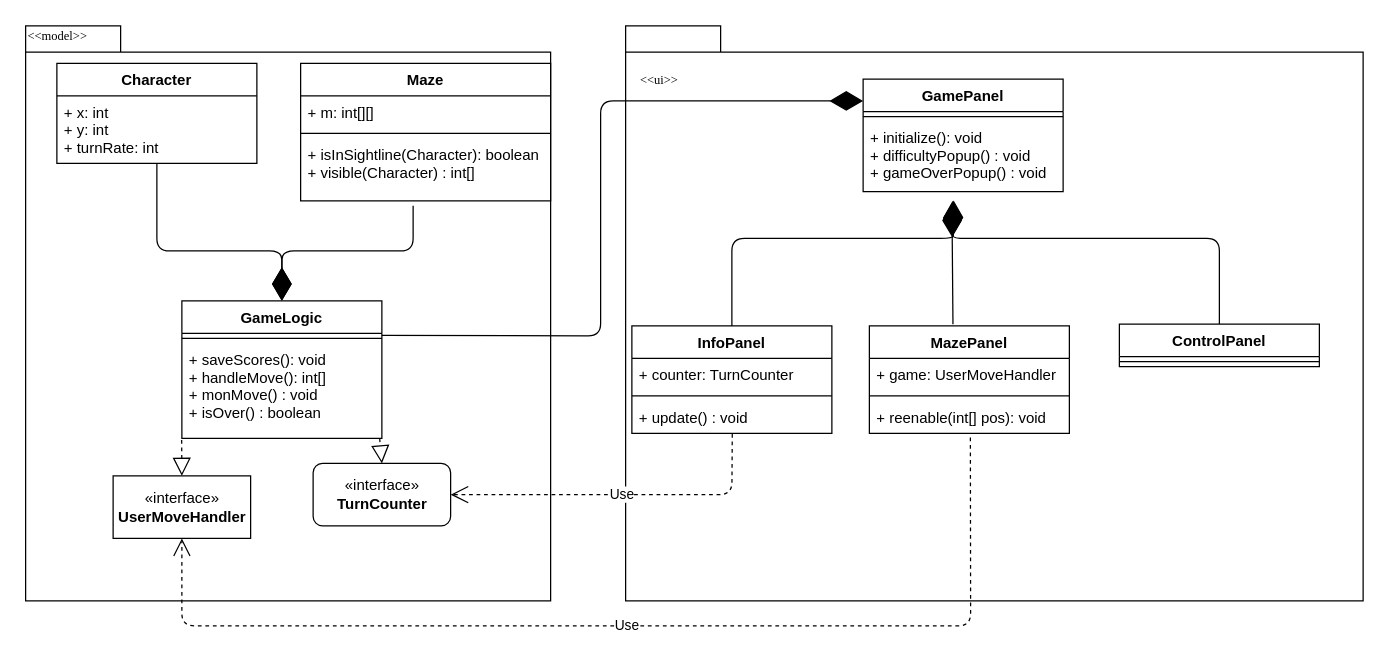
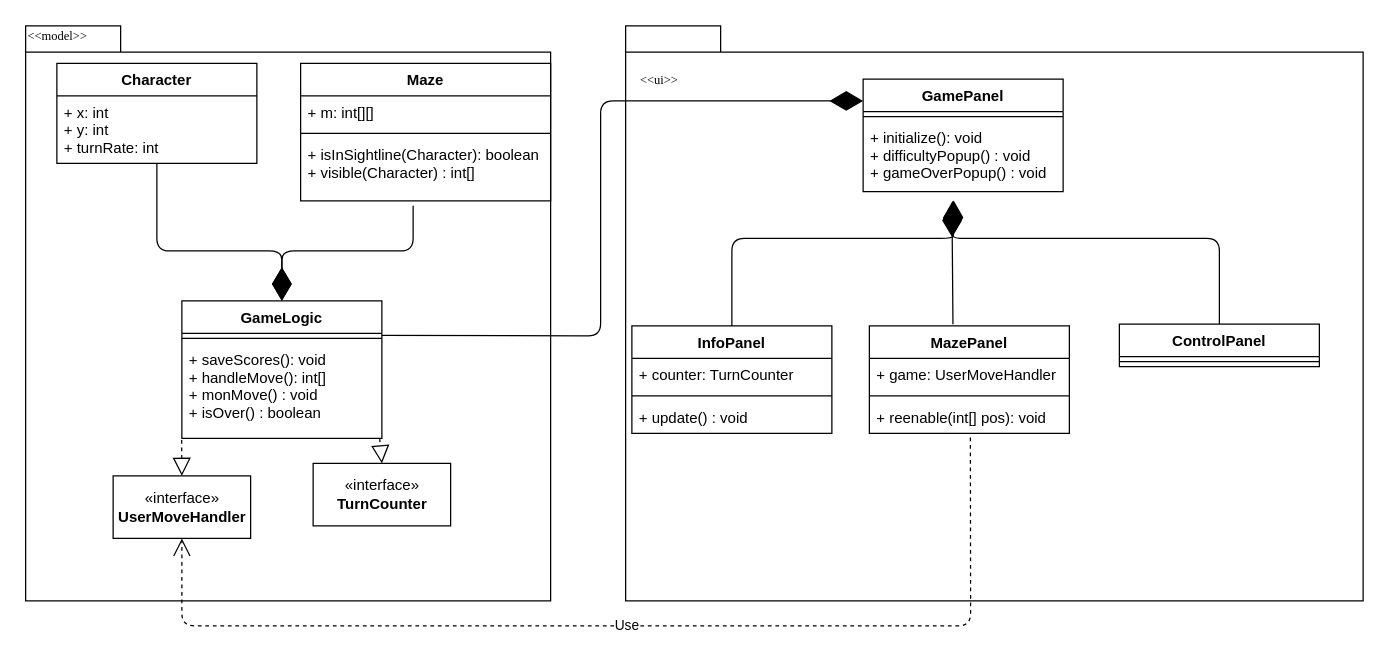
  <mxCell id="0" />
  <mxCell id="1" parent="0" />
  <mxCell id="2" value="" style="shape=folder;fontStyle=1;spacingTop=10;tabWidth=76;tabHeight=21;tabPosition=left;html=1;rounded=0;shadow=0;comic=0;labelBackgroundColor=none;strokeWidth=1;fillColor=none;fontFamily=Verdana;fontSize=10;align=center;" parent="1" vertex="1"><mxGeometry x="20" y="20" width="420" height="460" as="geometry" /></mxCell>
  <mxCell id="3" value="&amp;lt;&amp;lt;model&amp;gt;&amp;gt;" style="text;html=1;align=left;verticalAlign=top;spacingTop=-4;fontSize=10;fontFamily=Verdana" parent="1" vertex="1"><mxGeometry x="20" y="20" width="130" height="20" as="geometry" /></mxCell>
  <mxCell id="4" value="GameLogic" style="swimlane;fontStyle=1;align=center;verticalAlign=top;childLayout=stackLayout;horizontal=1;startSize=26;horizontalStack=0;resizeParent=1;resizeParentMax=0;resizeLast=0;collapsible=1;marginBottom=0;" vertex="1" parent="1"><mxGeometry x="145" y="240" width="160" height="110" as="geometry" /></mxCell>
  <mxCell id="5" value="" style="line;strokeWidth=1;fillColor=none;align=left;verticalAlign=middle;spacingTop=-1;spacingLeft=3;spacingRight=3;rotatable=0;labelPosition=right;points=[];portConstraint=eastwest;" vertex="1" parent="4"><mxGeometry y="26" width="160" height="8" as="geometry" /></mxCell>
  <mxCell id="6" value="+ saveScores(): void&#10;+ handleMove(): int[]&#10;+ monMove() : void&#10;+ isOver() : boolean" style="text;strokeColor=none;fillColor=none;align=left;verticalAlign=top;spacingLeft=4;spacingRight=4;overflow=hidden;rotatable=0;points=[[0,0.5],[1,0.5]];portConstraint=eastwest;" vertex="1" parent="4"><mxGeometry y="34" width="160" height="76" as="geometry" /></mxCell>
  <mxCell id="7" value="Character" style="swimlane;fontStyle=1;align=center;verticalAlign=top;childLayout=stackLayout;horizontal=1;startSize=26;horizontalStack=0;resizeParent=1;resizeParentMax=0;resizeLast=0;collapsible=1;marginBottom=0;" vertex="1" parent="1"><mxGeometry x="45" y="50" width="160" height="80" as="geometry" /></mxCell>
  <mxCell id="8" value="+ x: int&#10;+ y: int&#10;+ turnRate: int" style="text;strokeColor=none;fillColor=none;align=left;verticalAlign=top;spacingLeft=4;spacingRight=4;overflow=hidden;rotatable=0;points=[[0,0.5],[1,0.5]];portConstraint=eastwest;" vertex="1" parent="7"><mxGeometry y="26" width="160" height="54" as="geometry" /></mxCell>
  <mxCell id="9" value="" style="line;strokeWidth=1;fillColor=none;align=left;verticalAlign=middle;spacingTop=-1;spacingLeft=3;spacingRight=3;rotatable=0;labelPosition=right;points=[];portConstraint=eastwest;" vertex="1" parent="7"><mxGeometry y="80" width="160" as="geometry" /></mxCell>
  <mxCell id="10" value="Maze" style="swimlane;fontStyle=1;align=center;verticalAlign=top;childLayout=stackLayout;horizontal=1;startSize=26;horizontalStack=0;resizeParent=1;resizeParentMax=0;resizeLast=0;collapsible=1;marginBottom=0;" vertex="1" parent="1"><mxGeometry x="240" y="50" width="200" height="110" as="geometry" /></mxCell>
  <mxCell id="11" value="+ m: int[][]" style="text;strokeColor=none;fillColor=none;align=left;verticalAlign=top;spacingLeft=4;spacingRight=4;overflow=hidden;rotatable=0;points=[[0,0.5],[1,0.5]];portConstraint=eastwest;" vertex="1" parent="10"><mxGeometry y="26" width="200" height="26" as="geometry" /></mxCell>
  <mxCell id="12" value="" style="line;strokeWidth=1;fillColor=none;align=left;verticalAlign=middle;spacingTop=-1;spacingLeft=3;spacingRight=3;rotatable=0;labelPosition=right;points=[];portConstraint=eastwest;" vertex="1" parent="10"><mxGeometry y="52" width="200" height="8" as="geometry" /></mxCell>
  <mxCell id="13" value="+ isInSightline(Character): boolean&#10;+ visible(Character) : int[]" style="text;strokeColor=none;fillColor=none;align=left;verticalAlign=top;spacingLeft=4;spacingRight=4;overflow=hidden;rotatable=0;points=[[0,0.5],[1,0.5]];portConstraint=eastwest;" vertex="1" parent="10"><mxGeometry y="60" width="200" height="50" as="geometry" /></mxCell>
- <mxCell id="14" value="«interface»&lt;br&gt;&lt;b&gt;TurnCounter&lt;/b&gt;" style="html=1;rounded=1;" vertex="1" parent="1"><mxGeometry x="250" y="370" width="110" height="50" as="geometry" /></mxCell>
+ <mxCell id="14" value="«interface»&lt;br&gt;&lt;b&gt;TurnCounter&lt;/b&gt;" style="html=1;" vertex="1" parent="1"><mxGeometry x="250" y="370" width="110" height="50" as="geometry" /></mxCell>
  <mxCell id="15" value="«interface»&lt;br&gt;&lt;b&gt;UserMoveHandler&lt;/b&gt;" style="html=1;" vertex="1" parent="1"><mxGeometry x="90" y="380" width="110" height="50" as="geometry" /></mxCell>
  <mxCell id="16" value="" style="endArrow=block;dashed=1;endFill=0;endSize=12;html=1;exitX=-0.001;exitY=1.016;exitDx=0;exitDy=0;entryX=0.5;entryY=0;entryDx=0;entryDy=0;exitPerimeter=0;" edge="1" parent="1" source="6" target="15"><mxGeometry width="160" relative="1" as="geometry"><mxPoint x="15" y="560" as="sourcePoint" /><mxPoint x="175" y="560" as="targetPoint" /></mxGeometry></mxCell>
  <mxCell id="17" value="" style="endArrow=block;dashed=1;endFill=0;endSize=12;html=1;exitX=0.989;exitY=1;exitDx=0;exitDy=0;entryX=0.5;entryY=0;entryDx=0;entryDy=0;exitPerimeter=0;" edge="1" parent="1" source="6" target="14"><mxGeometry width="160" relative="1" as="geometry"><mxPoint x="15" y="560" as="sourcePoint" /><mxPoint x="175" y="560" as="targetPoint" /></mxGeometry></mxCell>
  <mxCell id="18" value="" style="endArrow=diamondThin;endFill=1;endSize=24;html=1;entryX=0.5;entryY=0;entryDx=0;entryDy=0;exitX=0.5;exitY=1;exitDx=0;exitDy=0;" edge="1" parent="1" source="7" target="4"><mxGeometry width="160" relative="1" as="geometry"><mxPoint x="80" y="290" as="sourcePoint" /><mxPoint x="80" y="210" as="targetPoint" /><Array as="points"><mxPoint x="125" y="200" /><mxPoint x="225" y="200" /></Array></mxGeometry></mxCell>
  <mxCell id="19" value="" style="endArrow=diamondThin;endFill=1;endSize=24;html=1;exitX=0.45;exitY=1.077;exitDx=0;exitDy=0;exitPerimeter=0;entryX=0.5;entryY=0;entryDx=0;entryDy=0;" edge="1" parent="1" source="13" target="4"><mxGeometry width="160" relative="1" as="geometry"><mxPoint x="289" y="370" as="sourcePoint" /><mxPoint x="277" y="203" as="targetPoint" /><Array as="points"><mxPoint x="330" y="200" /><mxPoint x="225" y="200" /></Array></mxGeometry></mxCell>
  <mxCell id="20" value="" style="shape=folder;fontStyle=1;spacingTop=10;tabWidth=76;tabHeight=21;tabPosition=left;html=1;rounded=0;shadow=0;comic=0;labelBackgroundColor=none;strokeWidth=1;fillColor=none;fontFamily=Verdana;fontSize=10;align=center;" vertex="1" parent="1"><mxGeometry x="500" y="20" width="590" height="460" as="geometry" /></mxCell>
  <mxCell id="21" value="&amp;lt;&amp;lt;ui&amp;gt;&amp;gt;" style="text;html=1;align=left;verticalAlign=top;spacingTop=-4;fontSize=10;fontFamily=Verdana" vertex="1" parent="1"><mxGeometry x="510" y="55" width="130" height="20" as="geometry" /></mxCell>
  <mxCell id="22" value="GamePanel" style="swimlane;fontStyle=1;align=center;verticalAlign=top;childLayout=stackLayout;horizontal=1;startSize=26;horizontalStack=0;resizeParent=1;resizeParentMax=0;resizeLast=0;collapsible=1;marginBottom=0;" vertex="1" parent="1"><mxGeometry x="690" y="62.5" width="160" height="90" as="geometry" /></mxCell>
  <mxCell id="23" value="" style="line;strokeWidth=1;fillColor=none;align=left;verticalAlign=middle;spacingTop=-1;spacingLeft=3;spacingRight=3;rotatable=0;labelPosition=right;points=[];portConstraint=eastwest;" vertex="1" parent="22"><mxGeometry y="26" width="160" height="8" as="geometry" /></mxCell>
  <mxCell id="24" value="+ initialize(): void&#10;+ difficultyPopup() : void&#10;+ gameOverPopup() : void" style="text;strokeColor=none;fillColor=none;align=left;verticalAlign=top;spacingLeft=4;spacingRight=4;overflow=hidden;rotatable=0;points=[[0,0.5],[1,0.5]];portConstraint=eastwest;" vertex="1" parent="22"><mxGeometry y="34" width="160" height="56" as="geometry" /></mxCell>
  <mxCell id="25" value="InfoPanel" style="swimlane;fontStyle=1;align=center;verticalAlign=top;childLayout=stackLayout;horizontal=1;startSize=26;horizontalStack=0;resizeParent=1;resizeParentMax=0;resizeLast=0;collapsible=1;marginBottom=0;" vertex="1" parent="1"><mxGeometry x="505" y="260" width="160" height="86" as="geometry" /></mxCell>
  <mxCell id="26" value="+ counter: TurnCounter" style="text;strokeColor=none;fillColor=none;align=left;verticalAlign=top;spacingLeft=4;spacingRight=4;overflow=hidden;rotatable=0;points=[[0,0.5],[1,0.5]];portConstraint=eastwest;" vertex="1" parent="25"><mxGeometry y="26" width="160" height="26" as="geometry" /></mxCell>
  <mxCell id="27" value="" style="line;strokeWidth=1;fillColor=none;align=left;verticalAlign=middle;spacingTop=-1;spacingLeft=3;spacingRight=3;rotatable=0;labelPosition=right;points=[];portConstraint=eastwest;" vertex="1" parent="25"><mxGeometry y="52" width="160" height="8" as="geometry" /></mxCell>
  <mxCell id="28" value="+ update() : void" style="text;strokeColor=none;fillColor=none;align=left;verticalAlign=top;spacingLeft=4;spacingRight=4;overflow=hidden;rotatable=0;points=[[0,0.5],[1,0.5]];portConstraint=eastwest;" vertex="1" parent="25"><mxGeometry y="60" width="160" height="26" as="geometry" /></mxCell>
  <mxCell id="29" value="MazePanel" style="swimlane;fontStyle=1;align=center;verticalAlign=top;childLayout=stackLayout;horizontal=1;startSize=26;horizontalStack=0;resizeParent=1;resizeParentMax=0;resizeLast=0;collapsible=1;marginBottom=0;" vertex="1" parent="1"><mxGeometry x="695" y="260" width="160" height="86" as="geometry" /></mxCell>
  <mxCell id="30" value="+ game: UserMoveHandler" style="text;strokeColor=none;fillColor=none;align=left;verticalAlign=top;spacingLeft=4;spacingRight=4;overflow=hidden;rotatable=0;points=[[0,0.5],[1,0.5]];portConstraint=eastwest;" vertex="1" parent="29"><mxGeometry y="26" width="160" height="26" as="geometry" /></mxCell>
  <mxCell id="31" value="" style="line;strokeWidth=1;fillColor=none;align=left;verticalAlign=middle;spacingTop=-1;spacingLeft=3;spacingRight=3;rotatable=0;labelPosition=right;points=[];portConstraint=eastwest;" vertex="1" parent="29"><mxGeometry y="52" width="160" height="8" as="geometry" /></mxCell>
  <mxCell id="32" value="+ reenable(int[] pos): void" style="text;strokeColor=none;fillColor=none;align=left;verticalAlign=top;spacingLeft=4;spacingRight=4;overflow=hidden;rotatable=0;points=[[0,0.5],[1,0.5]];portConstraint=eastwest;" vertex="1" parent="29"><mxGeometry y="60" width="160" height="26" as="geometry" /></mxCell>
  <mxCell id="33" value="ControlPanel" style="swimlane;fontStyle=1;align=center;verticalAlign=top;childLayout=stackLayout;horizontal=1;startSize=26;horizontalStack=0;resizeParent=1;resizeParentMax=0;resizeLast=0;collapsible=1;marginBottom=0;" vertex="1" parent="1"><mxGeometry x="895" y="258.5" width="160" height="34" as="geometry" /></mxCell>
  <mxCell id="34" value="" style="line;strokeWidth=1;fillColor=none;align=left;verticalAlign=middle;spacingTop=-1;spacingLeft=3;spacingRight=3;rotatable=0;labelPosition=right;points=[];portConstraint=eastwest;" vertex="1" parent="33"><mxGeometry y="26" width="160" height="8" as="geometry" /></mxCell>
  <mxCell id="35" value="" style="endArrow=diamondThin;endFill=1;endSize=24;html=1;exitX=0.5;exitY=0;exitDx=0;exitDy=0;entryX=0.453;entryY=1.129;entryDx=0;entryDy=0;entryPerimeter=0;" edge="1" parent="1" source="25" target="24"><mxGeometry width="160" relative="1" as="geometry"><mxPoint x="530" y="140" as="sourcePoint" /><mxPoint x="762" y="151" as="targetPoint" /><Array as="points"><mxPoint x="585" y="190" /><mxPoint x="762" y="190" /></Array></mxGeometry></mxCell>
  <mxCell id="36" value="" style="endArrow=diamondThin;endFill=1;endSize=24;html=1;entryX=0.444;entryY=1.173;entryDx=0;entryDy=0;entryPerimeter=0;exitX=0.418;exitY=-0.015;exitDx=0;exitDy=0;exitPerimeter=0;" edge="1" parent="1" source="29" target="24"><mxGeometry width="160" relative="1" as="geometry"><mxPoint x="761" y="219" as="sourcePoint" /><mxPoint x="530" y="570" as="targetPoint" /></mxGeometry></mxCell>
  <mxCell id="37" value="" style="endArrow=diamondThin;endFill=1;endSize=24;html=1;exitX=0.5;exitY=0;exitDx=0;exitDy=0;entryX=0.447;entryY=1.135;entryDx=0;entryDy=0;entryPerimeter=0;" edge="1" parent="1" source="33" target="24"><mxGeometry width="160" relative="1" as="geometry"><mxPoint x="860" y="105.5" as="sourcePoint" /><mxPoint x="854" y="136" as="targetPoint" /><Array as="points"><mxPoint x="975" y="190" /><mxPoint x="762" y="190" /></Array></mxGeometry></mxCell>
- <mxCell id="38" value="Use" style="endArrow=open;endSize=12;dashed=1;html=1;exitX=0.502;exitY=1.016;exitDx=0;exitDy=0;exitPerimeter=0;entryX=1;entryY=0.5;entryDx=0;entryDy=0;" edge="1" parent="1" source="28" target="14"><mxGeometry width="160" relative="1" as="geometry"><mxPoint x="135" y="560" as="sourcePoint" /><mxPoint x="295" y="560" as="targetPoint" /><Array as="points"><mxPoint x="585" y="395" /></Array></mxGeometry></mxCell>
  <mxCell id="39" value="" style="endArrow=diamondThin;endFill=1;endSize=24;html=1;exitX=1;exitY=0.25;exitDx=0;exitDy=0;" edge="1" parent="1" source="4"><mxGeometry width="160" relative="1" as="geometry"><mxPoint x="570" y="80" as="sourcePoint" /><mxPoint x="690" y="80" as="targetPoint" /><Array as="points"><mxPoint x="480" y="268" /><mxPoint x="480" y="80" /></Array></mxGeometry></mxCell>
  <mxCell id="40" value="Use" style="endArrow=open;endSize=12;dashed=1;html=1;exitX=0.505;exitY=1.128;exitDx=0;exitDy=0;exitPerimeter=0;entryX=0.5;entryY=1;entryDx=0;entryDy=0;" edge="1" parent="1" source="32" target="15"><mxGeometry width="160" relative="1" as="geometry"><mxPoint x="115" y="560" as="sourcePoint" /><mxPoint x="275" y="560" as="targetPoint" /><Array as="points"><mxPoint x="776" y="500" /><mxPoint x="475" y="500" /><mxPoint x="145" y="500" /></Array></mxGeometry></mxCell>
